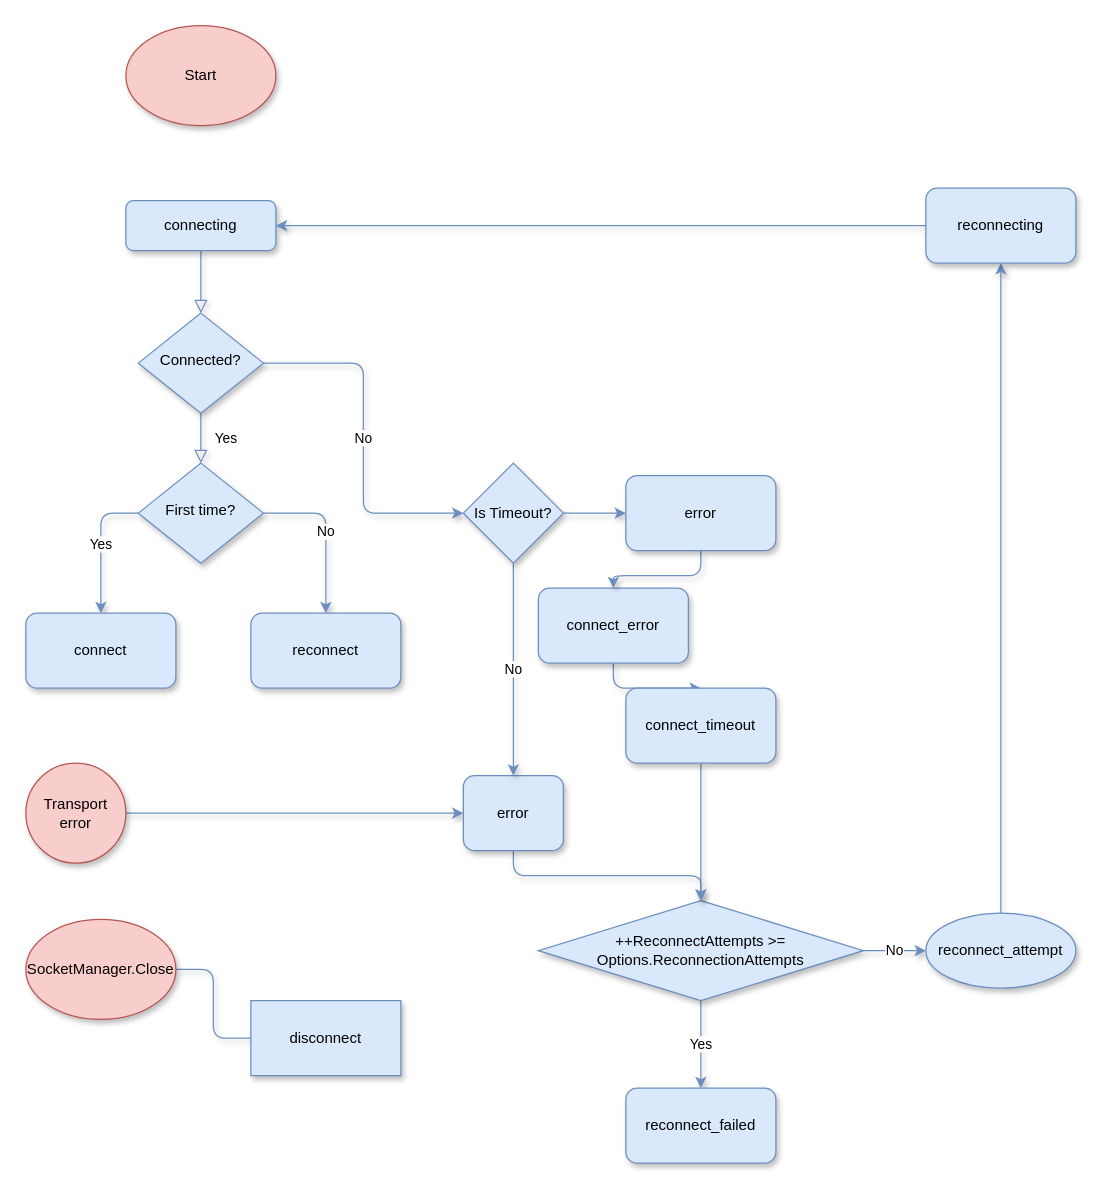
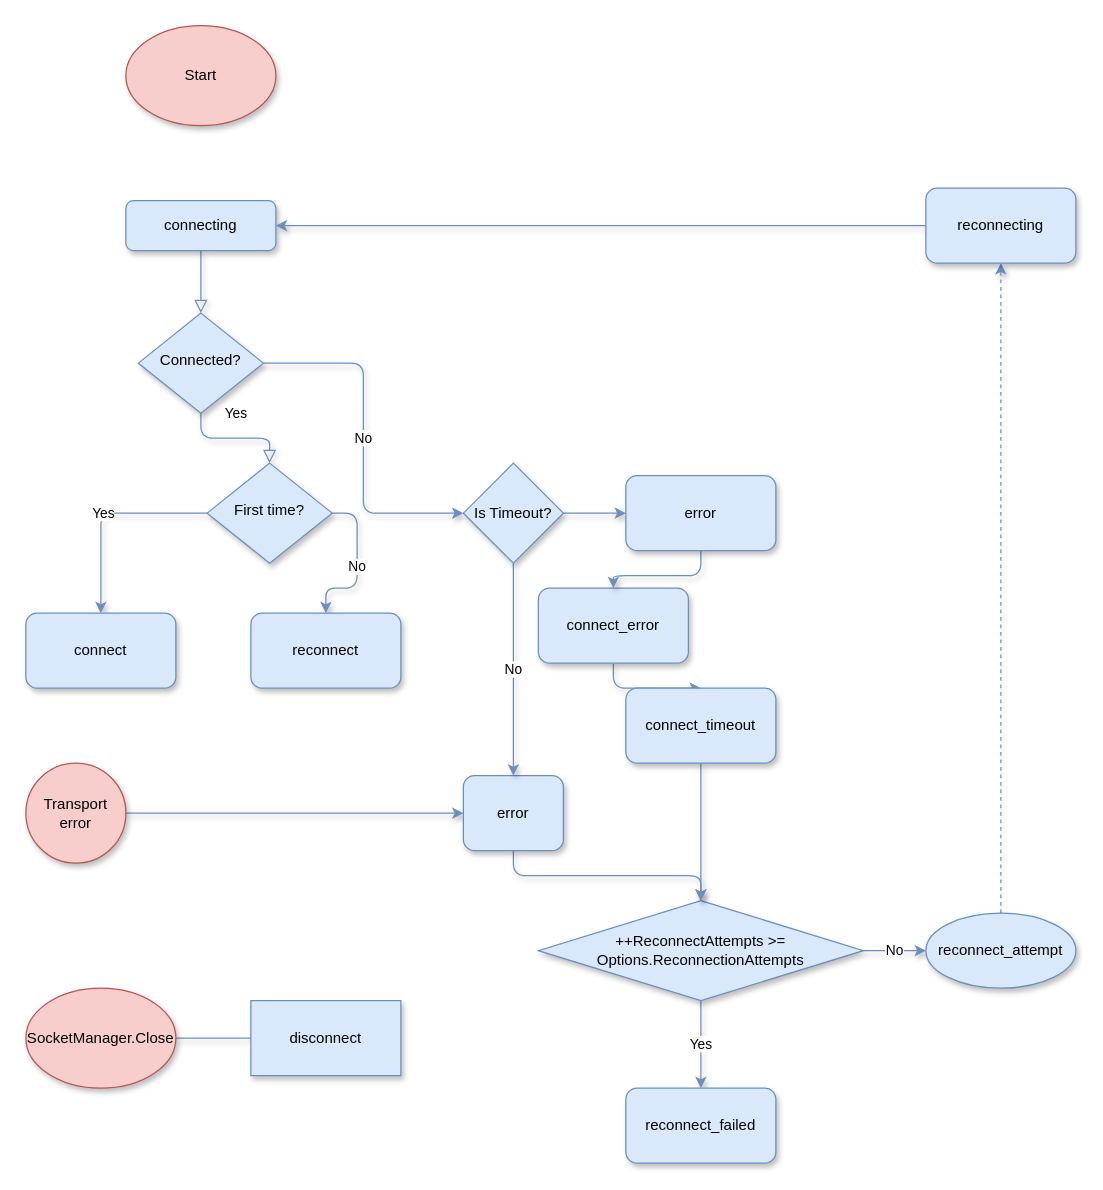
  <mxCell id="0" />
  <mxCell id="1" parent="0" />
  <mxCell id="2" value="" style="html=1;jettySize=auto;orthogonalLoop=1;fontSize=11;endArrow=block;endFill=0;endSize=8;strokeWidth=1;shadow=1;labelBackgroundColor=none;edgeStyle=orthogonalEdgeStyle;sketch=0;fillColor=#dae8fc;strokeColor=#6C8EBF;snapToPoint=0;" parent="1" source="3" target="6" edge="1"><mxGeometry relative="1" as="geometry" /></mxCell>
  <mxCell id="3" value="connecting" style="whiteSpace=wrap;html=1;fontSize=12;glass=0;strokeWidth=1;shadow=1;sketch=0;fillColor=#dae8fc;strokeColor=#6C8EBF;snapToPoint=0;rounded=1;" parent="1" vertex="1"><mxGeometry x="100" y="160" width="120" height="40" as="geometry" /></mxCell>
  <mxCell id="4" value="Yes" style="html=1;jettySize=auto;orthogonalLoop=1;fontSize=11;endArrow=block;endFill=0;endSize=8;strokeWidth=1;shadow=1;labelBackgroundColor=none;edgeStyle=orthogonalEdgeStyle;sketch=0;fillColor=#dae8fc;strokeColor=#6C8EBF;snapToPoint=0;" parent="1" source="6" target="9" edge="1"><mxGeometry y="20" relative="1" as="geometry"><mxPoint as="offset" /></mxGeometry></mxCell>
  <mxCell id="5" value="No" style="edgeStyle=orthogonalEdgeStyle;orthogonalLoop=1;jettySize=auto;html=1;entryX=0;entryY=0.5;entryDx=0;entryDy=0;shadow=1;sketch=0;fillColor=#dae8fc;strokeColor=#6C8EBF;snapToPoint=0;" edge="1" parent="1" source="6" target="27"><mxGeometry relative="1" as="geometry" /></mxCell>
  <mxCell id="6" value="Connected?" style="rhombus;whiteSpace=wrap;html=1;shadow=1;fontFamily=Helvetica;fontSize=12;align=center;strokeWidth=1;spacing=6;spacingTop=-4;sketch=0;fillColor=#dae8fc;strokeColor=#6C8EBF;snapToPoint=0;" parent="1" vertex="1"><mxGeometry x="110" y="250" width="100" height="80" as="geometry" /></mxCell>
  <mxCell id="7" value="Yes" style="edgeStyle=orthogonalEdgeStyle;orthogonalLoop=1;jettySize=auto;html=1;entryX=0.5;entryY=0;entryDx=0;entryDy=0;exitX=0;exitY=0.5;exitDx=0;exitDy=0;shadow=1;sketch=0;fillColor=#dae8fc;strokeColor=#6C8EBF;snapToPoint=0;" edge="1" parent="1" source="9" target="18"><mxGeometry relative="1" as="geometry" /></mxCell>
  <mxCell id="8" value="No" style="edgeStyle=orthogonalEdgeStyle;orthogonalLoop=1;jettySize=auto;html=1;exitX=1;exitY=0.5;exitDx=0;exitDy=0;entryX=0.5;entryY=0;entryDx=0;entryDy=0;shadow=1;sketch=0;fillColor=#dae8fc;strokeColor=#6C8EBF;snapToPoint=0;" edge="1" parent="1" source="9" target="19"><mxGeometry relative="1" as="geometry" /></mxCell>
- <mxCell id="9" value="First time?" style="rhombus;whiteSpace=wrap;html=1;shadow=1;fontFamily=Helvetica;fontSize=12;align=center;strokeWidth=1;spacing=6;spacingTop=-4;sketch=0;fillColor=#dae8fc;strokeColor=#6C8EBF;snapToPoint=0;" parent="1" vertex="1"><mxGeometry x="110" y="370" width="100" height="80" as="geometry" /></mxCell>
+ <mxCell id="9" value="First time?" style="rhombus;whiteSpace=wrap;html=1;shadow=1;fontFamily=Helvetica;fontSize=12;align=center;strokeWidth=1;spacing=6;spacingTop=-4;sketch=0;fillColor=#dae8fc;strokeColor=#6C8EBF;snapToPoint=0;" parent="1" vertex="1"><mxGeometry x="165" y="370" width="100" height="80" as="geometry" /></mxCell>
  <mxCell id="10" value="No" style="edgeStyle=orthogonalEdgeStyle;orthogonalLoop=1;jettySize=auto;html=1;entryX=0;entryY=0.5;entryDx=0;entryDy=0;exitX=1;exitY=0.5;exitDx=0;exitDy=0;shadow=1;sketch=0;fillColor=#dae8fc;strokeColor=#6C8EBF;snapToPoint=0;" edge="1" parent="1" source="12" target="15"><mxGeometry relative="1" as="geometry"><mxPoint x="710" y="760" as="sourcePoint" /><mxPoint x="730" y="760" as="targetPoint" /></mxGeometry></mxCell>
  <mxCell id="11" value="Yes" style="edgeStyle=orthogonalEdgeStyle;orthogonalLoop=1;jettySize=auto;html=1;entryX=0.5;entryY=0;entryDx=0;entryDy=0;shadow=1;sketch=0;fillColor=#dae8fc;strokeColor=#6C8EBF;snapToPoint=0;" edge="1" parent="1" source="12" target="13"><mxGeometry relative="1" as="geometry" /></mxCell>
  <mxCell id="12" value="++ReconnectAttempts &amp;gt;= Options.ReconnectionAttempts" style="rhombus;whiteSpace=wrap;html=1;shadow=1;sketch=0;fillColor=#dae8fc;strokeColor=#6C8EBF;snapToPoint=0;" vertex="1" parent="1"><mxGeometry x="430" y="720" width="260" height="80" as="geometry" /></mxCell>
  <mxCell id="13" value="reconnect_failed" style="whiteSpace=wrap;html=1;shadow=1;sketch=0;fillColor=#dae8fc;strokeColor=#6C8EBF;snapToPoint=0;rounded=1;glass=0;" vertex="1" parent="1"><mxGeometry x="500" y="870" width="120" height="60" as="geometry" /></mxCell>
- <mxCell id="14" style="edgeStyle=orthogonalEdgeStyle;orthogonalLoop=1;jettySize=auto;html=1;entryX=0.5;entryY=1;entryDx=0;entryDy=0;shadow=1;sketch=0;fillColor=#dae8fc;strokeColor=#6C8EBF;snapToPoint=0;" edge="1" parent="1" source="15" target="17"><mxGeometry relative="1" as="geometry"><mxPoint x="834" y="560" as="targetPoint" /></mxGeometry></mxCell>
+ <mxCell id="14" style="edgeStyle=orthogonalEdgeStyle;orthogonalLoop=1;jettySize=auto;html=1;entryX=0.5;entryY=1;entryDx=0;entryDy=0;shadow=1;sketch=0;fillColor=#dae8fc;strokeColor=#6C8EBF;snapToPoint=0;dashed=1;" edge="1" parent="1" source="15" target="17"><mxGeometry relative="1" as="geometry"><mxPoint x="834" y="560" as="targetPoint" /></mxGeometry></mxCell>
  <mxCell id="15" value="reconnect_attempt" style="ellipse;whiteSpace=wrap;html=1;shadow=1;sketch=0;fillColor=#dae8fc;strokeColor=#6C8EBF;snapToPoint=0;glass=0;" vertex="1" parent="1"><mxGeometry x="740" y="730" width="120" height="60" as="geometry" /></mxCell>
  <mxCell id="16" style="edgeStyle=orthogonalEdgeStyle;orthogonalLoop=1;jettySize=auto;html=1;entryX=1;entryY=0.5;entryDx=0;entryDy=0;shadow=1;sketch=0;fillColor=#dae8fc;strokeColor=#6C8EBF;snapToPoint=0;" edge="1" parent="1" source="17" target="3"><mxGeometry relative="1" as="geometry" /></mxCell>
  <mxCell id="17" value="reconnecting" style="whiteSpace=wrap;html=1;shadow=1;sketch=0;fillColor=#dae8fc;strokeColor=#6C8EBF;snapToPoint=0;rounded=1;glass=0;" vertex="1" parent="1"><mxGeometry x="740" y="150" width="120" height="60" as="geometry" /></mxCell>
  <mxCell id="18" value="connect" style="whiteSpace=wrap;html=1;shadow=1;sketch=0;fillColor=#dae8fc;strokeColor=#6C8EBF;snapToPoint=0;rounded=1;glass=0;" vertex="1" parent="1"><mxGeometry x="20" y="490" width="120" height="60" as="geometry" /></mxCell>
  <mxCell id="19" value="reconnect" style="whiteSpace=wrap;html=1;shadow=1;sketch=0;fillColor=#dae8fc;strokeColor=#6C8EBF;snapToPoint=0;rounded=1;glass=0;" vertex="1" parent="1"><mxGeometry x="200" y="490" width="120" height="60" as="geometry" /></mxCell>
  <mxCell id="20" value="Start" style="ellipse;whiteSpace=wrap;html=1;shadow=1;sketch=0;fillColor=#f8cecc;strokeColor=#b85450;" vertex="1" parent="1"><mxGeometry x="100" y="20" width="120" height="80" as="geometry" /></mxCell>
  <mxCell id="21" style="edgeStyle=orthogonalEdgeStyle;orthogonalLoop=1;jettySize=auto;html=1;entryX=0;entryY=0.5;entryDx=0;entryDy=0;shadow=1;sketch=0;fillColor=#dae8fc;strokeColor=#6C8EBF;snapToPoint=0;" edge="1" parent="1" source="22" target="24"><mxGeometry relative="1" as="geometry" /></mxCell>
  <mxCell id="22" value="Transport error" style="ellipse;whiteSpace=wrap;html=1;shadow=1;sketch=0;fillColor=#f8cecc;strokeColor=#b85450;snapToPoint=0;" vertex="1" parent="1"><mxGeometry x="20" y="610" width="80" height="80" as="geometry" /></mxCell>
  <mxCell id="23" style="edgeStyle=orthogonalEdgeStyle;orthogonalLoop=1;jettySize=auto;html=1;entryX=0.5;entryY=0;entryDx=0;entryDy=0;exitX=0.5;exitY=1;exitDx=0;exitDy=0;shadow=1;sketch=0;fillColor=#dae8fc;strokeColor=#6C8EBF;snapToPoint=0;" edge="1" parent="1" source="24" target="12"><mxGeometry relative="1" as="geometry"><mxPoint x="396" y="620" as="sourcePoint" /></mxGeometry></mxCell>
  <mxCell id="24" value="error" style="whiteSpace=wrap;html=1;shadow=1;sketch=0;fillColor=#dae8fc;strokeColor=#6C8EBF;snapToPoint=0;rounded=1;glass=0;" vertex="1" parent="1"><mxGeometry x="370" y="620" width="80" height="60" as="geometry" /></mxCell>
  <mxCell id="25" value="No" style="edgeStyle=orthogonalEdgeStyle;orthogonalLoop=1;jettySize=auto;html=1;entryX=0.5;entryY=0;entryDx=0;entryDy=0;shadow=1;sketch=0;fillColor=#dae8fc;strokeColor=#6C8EBF;snapToPoint=0;" edge="1" parent="1" source="27" target="24"><mxGeometry relative="1" as="geometry" /></mxCell>
  <mxCell id="26" style="edgeStyle=orthogonalEdgeStyle;orthogonalLoop=1;jettySize=auto;html=1;entryX=0;entryY=0.5;entryDx=0;entryDy=0;shadow=1;sketch=0;fillColor=#dae8fc;strokeColor=#6C8EBF;snapToPoint=0;" edge="1" parent="1" source="27" target="33"><mxGeometry relative="1" as="geometry" /></mxCell>
  <mxCell id="27" value="Is Timeout?" style="rhombus;whiteSpace=wrap;html=1;shadow=1;sketch=0;fillColor=#dae8fc;strokeColor=#6C8EBF;snapToPoint=0;" vertex="1" parent="1"><mxGeometry x="370" y="370" width="80" height="80" as="geometry" /></mxCell>
  <mxCell id="28" style="edgeStyle=orthogonalEdgeStyle;orthogonalLoop=1;jettySize=auto;html=1;entryX=0.5;entryY=0;entryDx=0;entryDy=0;shadow=1;sketch=0;fillColor=#dae8fc;strokeColor=#6C8EBF;snapToPoint=0;" edge="1" parent="1" source="29" target="31"><mxGeometry relative="1" as="geometry" /></mxCell>
  <mxCell id="29" value="connect_error" style="whiteSpace=wrap;html=1;shadow=1;sketch=0;fillColor=#dae8fc;strokeColor=#6C8EBF;snapToPoint=0;rounded=1;glass=0;" vertex="1" parent="1"><mxGeometry x="430" y="470" width="120" height="60" as="geometry" /></mxCell>
  <mxCell id="30" style="edgeStyle=orthogonalEdgeStyle;orthogonalLoop=1;jettySize=auto;html=1;entryX=0.5;entryY=0;entryDx=0;entryDy=0;shadow=1;sketch=0;fillColor=#dae8fc;strokeColor=#6C8EBF;snapToPoint=0;" edge="1" parent="1" source="31" target="12"><mxGeometry relative="1" as="geometry" /></mxCell>
  <mxCell id="31" value="connect_timeout" style="whiteSpace=wrap;html=1;shadow=1;sketch=0;fillColor=#dae8fc;strokeColor=#6C8EBF;snapToPoint=0;rounded=1;glass=0;" vertex="1" parent="1"><mxGeometry x="500" y="550" width="120" height="60" as="geometry" /></mxCell>
  <mxCell id="32" style="edgeStyle=orthogonalEdgeStyle;orthogonalLoop=1;jettySize=auto;html=1;entryX=0.5;entryY=0;entryDx=0;entryDy=0;shadow=1;sketch=0;fillColor=#dae8fc;strokeColor=#6C8EBF;snapToPoint=0;" edge="1" parent="1" source="33" target="29"><mxGeometry relative="1" as="geometry" /></mxCell>
  <mxCell id="33" value="error" style="whiteSpace=wrap;html=1;shadow=1;sketch=0;fillColor=#dae8fc;strokeColor=#6C8EBF;snapToPoint=0;rounded=1;glass=0;" vertex="1" parent="1"><mxGeometry x="500" y="380" width="120" height="60" as="geometry" /></mxCell>
  <mxCell id="34" style="edgeStyle=orthogonalEdgeStyle;orthogonalLoop=1;jettySize=auto;html=1;entryX=0;entryY=0.5;entryDx=0;entryDy=0;shadow=1;sketch=0;fillColor=#dae8fc;strokeColor=#6C8EBF;snapToPoint=0;endArrow=none;" edge="1" parent="1" source="35" target="36"><mxGeometry relative="1" as="geometry" /></mxCell>
- <mxCell id="35" value="SocketManager.Close" style="ellipse;whiteSpace=wrap;html=1;shadow=1;sketch=0;fillColor=#f8cecc;strokeColor=#b85450;snapToPoint=0;" vertex="1" parent="1"><mxGeometry x="20" y="735" width="120" height="80" as="geometry" /></mxCell>
+ <mxCell id="35" value="SocketManager.Close" style="ellipse;whiteSpace=wrap;html=1;shadow=1;sketch=0;fillColor=#f8cecc;strokeColor=#b85450;snapToPoint=0;" vertex="1" parent="1"><mxGeometry x="20" y="790" width="120" height="80" as="geometry" /></mxCell>
  <mxCell id="36" value="disconnect" style="whiteSpace=wrap;html=1;shadow=1;sketch=0;fillColor=#dae8fc;strokeColor=#6C8EBF;snapToPoint=0;glass=0;rounded=0;" vertex="1" parent="1"><mxGeometry x="200" y="800" width="120" height="60" as="geometry" /></mxCell>
